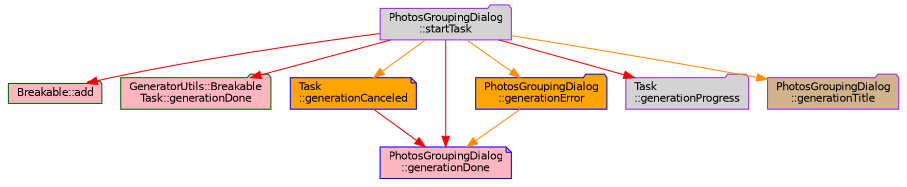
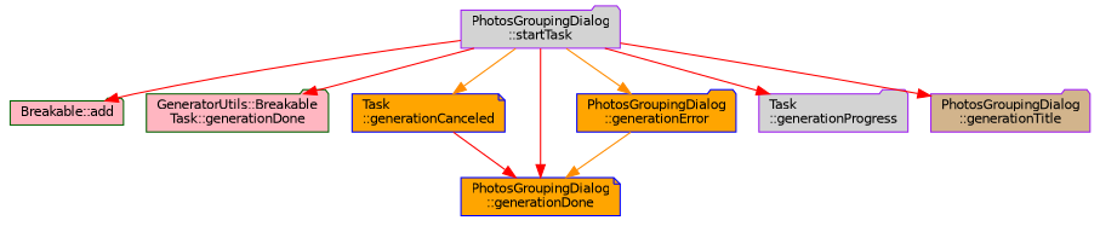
  digraph {
    fontname="DejaVu Sans"
    rankdir=TB
    node [color=purple fillcolor=lightpink fontname="DejaVu Sans" fontsize=10 shape=folder style=filled]
    edge [color=red fontname="DejaVu Sans" fontsize=10 labelfontname=Helvetica labelfontsize=10 style=solid]
    n1 [fillcolor=lightgrey fontcolor=black height=0.2 label="PhotosGroupingDialog\l::startTask" width=0.4]
    n2 [color=darkgreen height=0.2 label="Breakable::add" width=0.4]
    n3 [color=darkgreen height=0.2 label="GeneratorUtils::Breakable\lTask::generationDone" width=0.4]
    n4 [color=blue fillcolor=orange height=0.2 label="Task\l::generationCanceled" shape=note width=0.4]
-   n5 [color=blue height=0.2 label="PhotosGroupingDialog\l::generationDone" shape=note width=0.4]
+   n5 [color=blue fillcolor=orange height=0.2 label="PhotosGroupingDialog\l::generationDone" shape=note width=0.4]
    n6 [color=blue fillcolor=orange height=0.2 label="PhotosGroupingDialog\l::generationError" width=0.4]
    n7 [fillcolor=lightgrey height=0.2 label="Task\l::generationProgress" width=0.4]
    n8 [fillcolor=tan height=0.2 label="PhotosGroupingDialog\l::generationTitle" width=0.4]
    n1 -> n2
    n1 -> n3
    n1 -> n4 [color=darkorange]
    n1 -> n5
    n1 -> n6 [color=darkorange]
    n1 -> n7
-   n1 -> n8 [color=darkorange]
+   n1 -> n8
    n4 -> n5
    n6 -> n5 [color=darkorange]
  }
